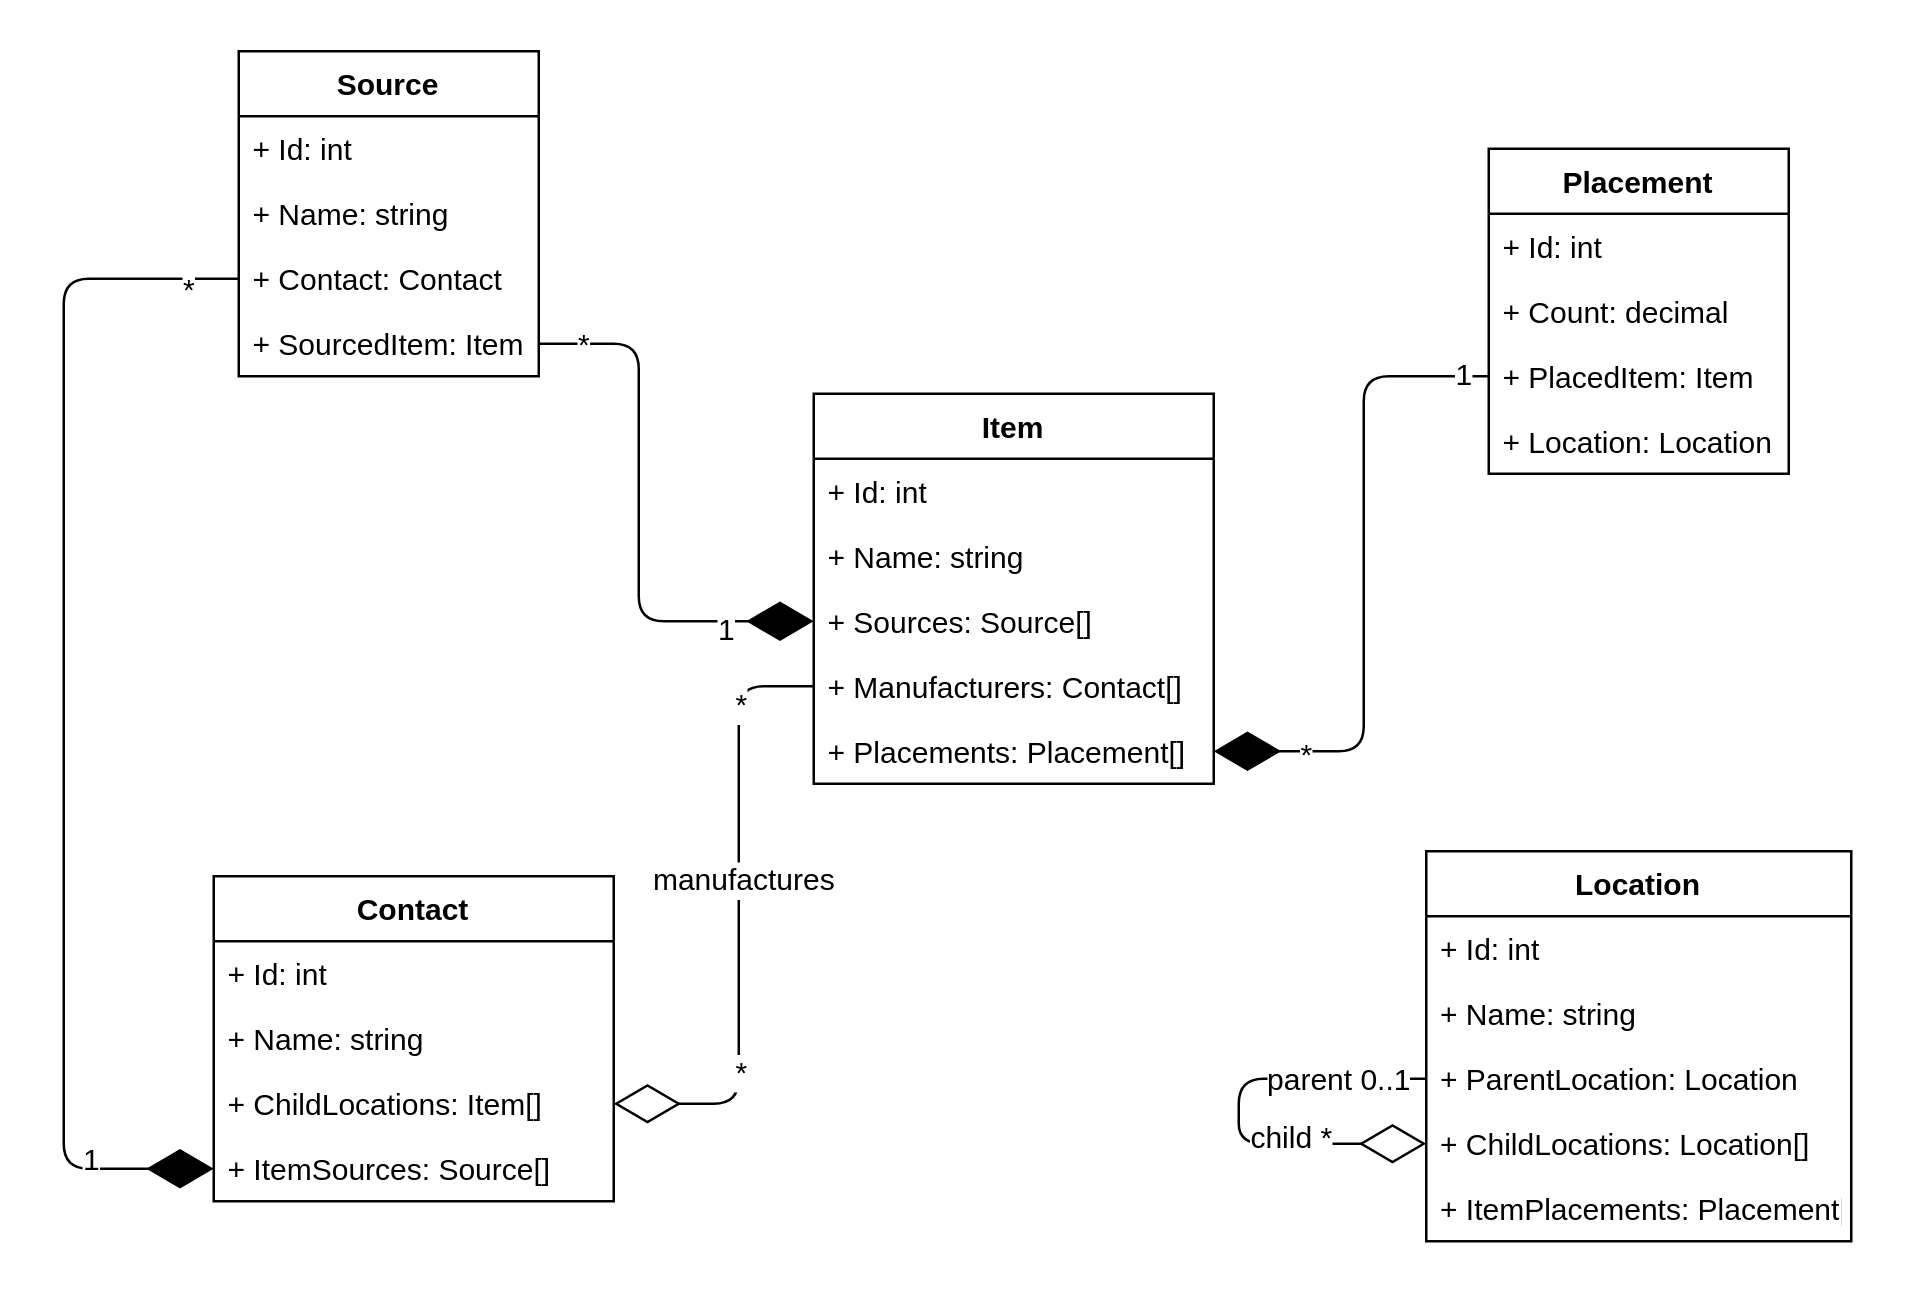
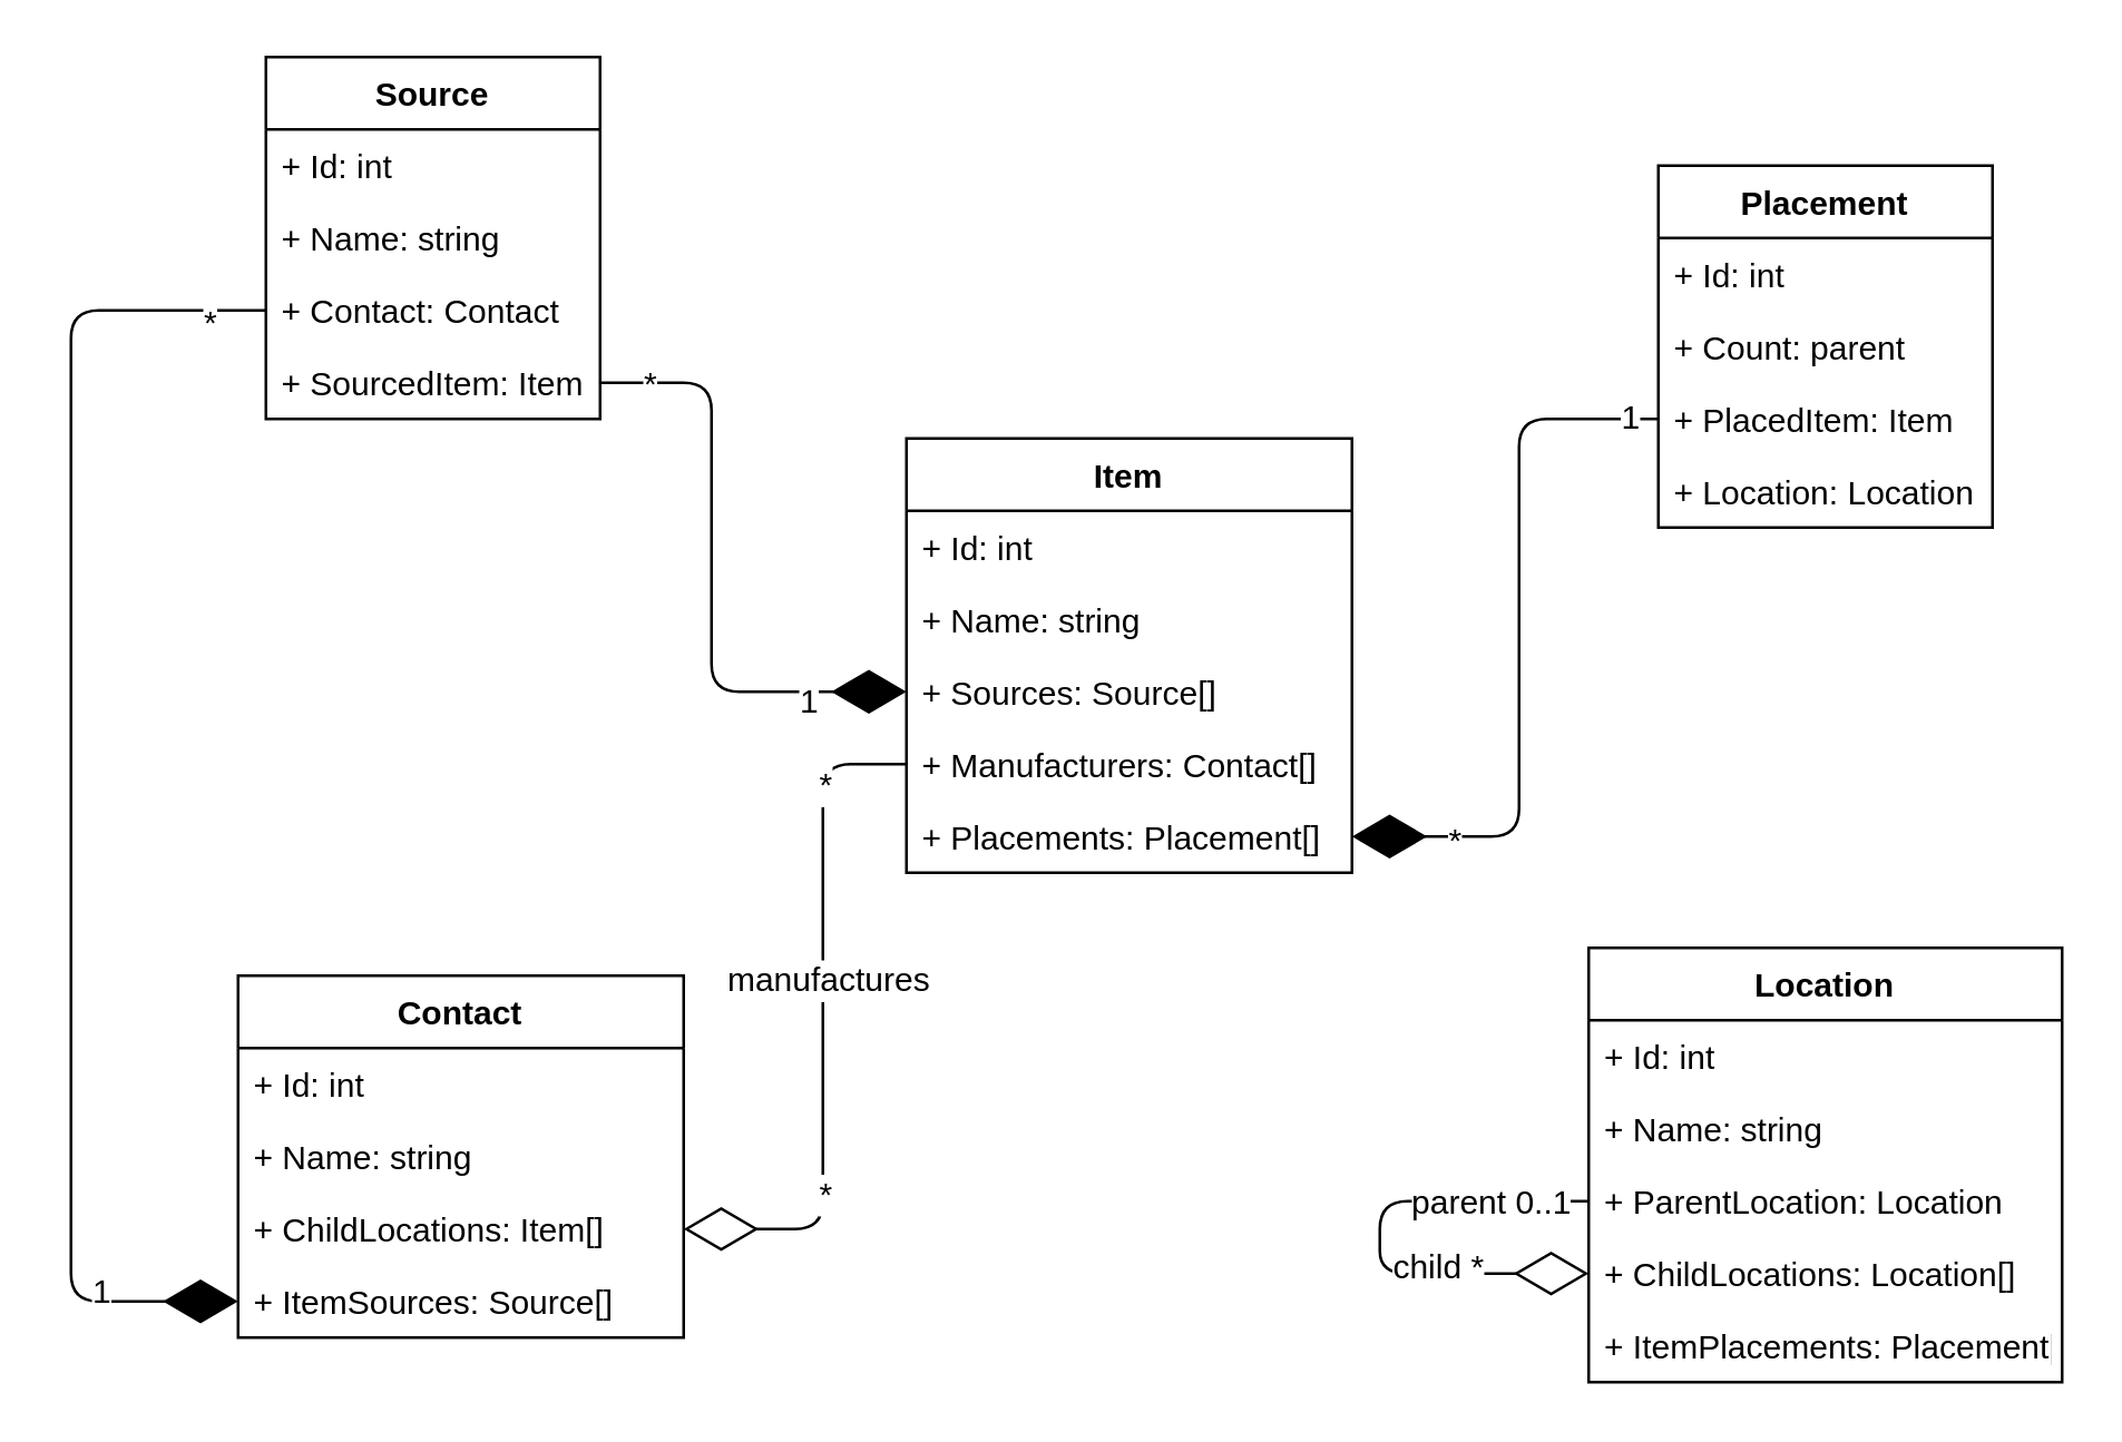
  <mxCell id="0" />
  <mxCell id="1" parent="0" />
  <mxCell id="2" value="Contact" style="swimlane;fontStyle=1;align=center;verticalAlign=top;childLayout=stackLayout;horizontal=1;startSize=26;horizontalStack=0;resizeParent=1;resizeParentMax=0;resizeLast=0;collapsible=1;marginBottom=0;" vertex="1" parent="1"><mxGeometry x="80" y="350" width="160" height="130" as="geometry" /></mxCell>
  <mxCell id="3" value="+ Id: int" style="text;strokeColor=none;fillColor=none;align=left;verticalAlign=top;spacingLeft=4;spacingRight=4;overflow=hidden;rotatable=0;points=[[0,0.5],[1,0.5]];portConstraint=eastwest;" vertex="1" parent="2"><mxGeometry y="26" width="160" height="26" as="geometry" /></mxCell>
  <mxCell id="4" value="+ Name: string" style="text;strokeColor=none;fillColor=none;align=left;verticalAlign=top;spacingLeft=4;spacingRight=4;overflow=hidden;rotatable=0;points=[[0,0.5],[1,0.5]];portConstraint=eastwest;" vertex="1" parent="2"><mxGeometry y="52" width="160" height="26" as="geometry" /></mxCell>
  <mxCell id="5" value="+ ChildLocations: Item[]" style="text;strokeColor=none;fillColor=none;align=left;verticalAlign=top;spacingLeft=4;spacingRight=4;overflow=hidden;rotatable=0;points=[[0,0.5],[1,0.5]];portConstraint=eastwest;" vertex="1" parent="2"><mxGeometry y="78" width="160" height="26" as="geometry" /></mxCell>
  <mxCell id="6" value="+ ItemSources: Source[]" style="text;strokeColor=none;fillColor=none;align=left;verticalAlign=top;spacingLeft=4;spacingRight=4;overflow=hidden;rotatable=0;points=[[0,0.5],[1,0.5]];portConstraint=eastwest;" vertex="1" parent="2"><mxGeometry y="104" width="160" height="26" as="geometry" /></mxCell>
  <mxCell id="7" value="Item" style="swimlane;fontStyle=1;align=center;verticalAlign=top;childLayout=stackLayout;horizontal=1;startSize=26;horizontalStack=0;resizeParent=1;resizeParentMax=0;resizeLast=0;collapsible=1;marginBottom=0;" vertex="1" parent="1"><mxGeometry x="320" y="157" width="160" height="156" as="geometry" /></mxCell>
  <mxCell id="8" value="+ Id: int" style="text;strokeColor=none;fillColor=none;align=left;verticalAlign=top;spacingLeft=4;spacingRight=4;overflow=hidden;rotatable=0;points=[[0,0.5],[1,0.5]];portConstraint=eastwest;" vertex="1" parent="7"><mxGeometry y="26" width="160" height="26" as="geometry" /></mxCell>
  <mxCell id="9" value="+ Name: string" style="text;strokeColor=none;fillColor=none;align=left;verticalAlign=top;spacingLeft=4;spacingRight=4;overflow=hidden;rotatable=0;points=[[0,0.5],[1,0.5]];portConstraint=eastwest;" vertex="1" parent="7"><mxGeometry y="52" width="160" height="26" as="geometry" /></mxCell>
  <mxCell id="10" value="+ Sources: Source[]" style="text;strokeColor=none;fillColor=none;align=left;verticalAlign=top;spacingLeft=4;spacingRight=4;overflow=hidden;rotatable=0;points=[[0,0.5],[1,0.5]];portConstraint=eastwest;" vertex="1" parent="7"><mxGeometry y="78" width="160" height="26" as="geometry" /></mxCell>
  <mxCell id="11" value="+ Manufacturers: Contact[]" style="text;strokeColor=none;fillColor=none;align=left;verticalAlign=top;spacingLeft=4;spacingRight=4;overflow=hidden;rotatable=0;points=[[0,0.5],[1,0.5]];portConstraint=eastwest;" vertex="1" parent="7"><mxGeometry y="104" width="160" height="26" as="geometry" /></mxCell>
  <mxCell id="12" value="+ Placements: Placement[]" style="text;strokeColor=none;fillColor=none;align=left;verticalAlign=top;spacingLeft=4;spacingRight=4;overflow=hidden;rotatable=0;points=[[0,0.5],[1,0.5]];portConstraint=eastwest;" vertex="1" parent="7"><mxGeometry y="130" width="160" height="26" as="geometry" /></mxCell>
  <mxCell id="13" value="Location" style="swimlane;fontStyle=1;align=center;verticalAlign=top;childLayout=stackLayout;horizontal=1;startSize=26;horizontalStack=0;resizeParent=1;resizeParentMax=0;resizeLast=0;collapsible=1;marginBottom=0;" vertex="1" parent="1"><mxGeometry x="565" y="340" width="170" height="156" as="geometry" /></mxCell>
  <mxCell id="14" value="+ Id: int" style="text;strokeColor=none;fillColor=none;align=left;verticalAlign=top;spacingLeft=4;spacingRight=4;overflow=hidden;rotatable=0;points=[[0,0.5],[1,0.5]];portConstraint=eastwest;" vertex="1" parent="13"><mxGeometry y="26" width="170" height="26" as="geometry" /></mxCell>
  <mxCell id="15" value="+ Name: string" style="text;strokeColor=none;fillColor=none;align=left;verticalAlign=top;spacingLeft=4;spacingRight=4;overflow=hidden;rotatable=0;points=[[0,0.5],[1,0.5]];portConstraint=eastwest;" vertex="1" parent="13"><mxGeometry y="52" width="170" height="26" as="geometry" /></mxCell>
  <mxCell id="16" value="+ ParentLocation: Location" style="text;strokeColor=none;fillColor=none;align=left;verticalAlign=top;spacingLeft=4;spacingRight=4;overflow=hidden;rotatable=0;points=[[0,0.5],[1,0.5]];portConstraint=eastwest;" vertex="1" parent="13"><mxGeometry y="78" width="170" height="26" as="geometry" /></mxCell>
  <mxCell id="17" value="+ ChildLocations: Location[]" style="text;strokeColor=none;fillColor=none;align=left;verticalAlign=top;spacingLeft=4;spacingRight=4;overflow=hidden;rotatable=0;points=[[0,0.5],[1,0.5]];portConstraint=eastwest;" vertex="1" parent="13"><mxGeometry y="104" width="170" height="26" as="geometry" /></mxCell>
  <mxCell id="18" value="+ ItemPlacements: Placement[]" style="text;strokeColor=none;fillColor=none;align=left;verticalAlign=top;spacingLeft=4;spacingRight=4;overflow=hidden;rotatable=0;points=[[0,0.5],[1,0.5]];portConstraint=eastwest;" vertex="1" parent="13"><mxGeometry y="130" width="170" height="26" as="geometry" /></mxCell>
  <mxCell id="19" value="" style="endArrow=diamondThin;endFill=0;endSize=24;html=1;entryX=0;entryY=0.5;entryDx=0;entryDy=0;exitX=0;exitY=0.5;exitDx=0;exitDy=0;" edge="1" parent="13" source="16" target="17"><mxGeometry width="160" relative="1" as="geometry"><mxPoint x="-255" y="50" as="sourcePoint" /><mxPoint x="15" y="-40" as="targetPoint" /><Array as="points"><mxPoint x="-75" y="91" /><mxPoint x="-75" y="117" /></Array></mxGeometry></mxCell>
  <mxCell id="20" value="parent 0..1" style="text;html=1;resizable=0;points=[];align=center;verticalAlign=middle;labelBackgroundColor=#ffffff;" vertex="1" connectable="0" parent="19"><mxGeometry x="-0.826" y="-1" relative="1" as="geometry"><mxPoint x="-20.5" y="1" as="offset" /></mxGeometry></mxCell>
  <mxCell id="21" value="child *" style="text;html=1;resizable=0;points=[];align=center;verticalAlign=middle;labelBackgroundColor=#ffffff;" vertex="1" connectable="0" parent="19"><mxGeometry x="0.307" y="1" relative="1" as="geometry"><mxPoint x="6" y="-2" as="offset" /></mxGeometry></mxCell>
  <mxCell id="22" value="Placement" style="swimlane;fontStyle=1;align=center;verticalAlign=top;childLayout=stackLayout;horizontal=1;startSize=26;horizontalStack=0;resizeParent=1;resizeParentMax=0;resizeLast=0;collapsible=1;marginBottom=0;" vertex="1" parent="1"><mxGeometry x="590" y="59" width="120" height="130" as="geometry" /></mxCell>
  <mxCell id="23" value="+ Id: int" style="text;strokeColor=none;fillColor=none;align=left;verticalAlign=top;spacingLeft=4;spacingRight=4;overflow=hidden;rotatable=0;points=[[0,0.5],[1,0.5]];portConstraint=eastwest;" vertex="1" parent="22"><mxGeometry y="26" width="120" height="26" as="geometry" /></mxCell>
- <mxCell id="24" value="+ Count: decimal" style="text;strokeColor=none;fillColor=none;align=left;verticalAlign=top;spacingLeft=4;spacingRight=4;overflow=hidden;rotatable=0;points=[[0,0.5],[1,0.5]];portConstraint=eastwest;" vertex="1" parent="22"><mxGeometry y="52" width="120" height="26" as="geometry" /></mxCell>
+ <mxCell id="24" value="+ Count: parent" style="text;strokeColor=none;fillColor=none;align=left;verticalAlign=top;spacingLeft=4;spacingRight=4;overflow=hidden;rotatable=0;points=[[0,0.5],[1,0.5]];portConstraint=eastwest;" vertex="1" parent="22"><mxGeometry y="52" width="120" height="26" as="geometry" /></mxCell>
  <mxCell id="25" value="+ PlacedItem: Item" style="text;strokeColor=none;fillColor=none;align=left;verticalAlign=top;spacingLeft=4;spacingRight=4;overflow=hidden;rotatable=0;points=[[0,0.5],[1,0.5]];portConstraint=eastwest;" vertex="1" parent="22"><mxGeometry y="78" width="120" height="26" as="geometry" /></mxCell>
  <mxCell id="26" value="+ Location: Location" style="text;strokeColor=none;fillColor=none;align=left;verticalAlign=top;spacingLeft=4;spacingRight=4;overflow=hidden;rotatable=0;points=[[0,0.5],[1,0.5]];portConstraint=eastwest;" vertex="1" parent="22"><mxGeometry y="104" width="120" height="26" as="geometry" /></mxCell>
  <mxCell id="27" value="Source" style="swimlane;fontStyle=1;align=center;verticalAlign=top;childLayout=stackLayout;horizontal=1;startSize=26;horizontalStack=0;resizeParent=1;resizeParentMax=0;resizeLast=0;collapsible=1;marginBottom=0;" vertex="1" parent="1"><mxGeometry x="90" y="20" width="120" height="130" as="geometry" /></mxCell>
  <mxCell id="28" value="+ Id: int" style="text;strokeColor=none;fillColor=none;align=left;verticalAlign=top;spacingLeft=4;spacingRight=4;overflow=hidden;rotatable=0;points=[[0,0.5],[1,0.5]];portConstraint=eastwest;" vertex="1" parent="27"><mxGeometry y="26" width="120" height="26" as="geometry" /></mxCell>
  <mxCell id="29" value="+ Name: string" style="text;strokeColor=none;fillColor=none;align=left;verticalAlign=top;spacingLeft=4;spacingRight=4;overflow=hidden;rotatable=0;points=[[0,0.5],[1,0.5]];portConstraint=eastwest;" vertex="1" parent="27"><mxGeometry y="52" width="120" height="26" as="geometry" /></mxCell>
  <mxCell id="30" value="+ Contact: Contact" style="text;strokeColor=none;fillColor=none;align=left;verticalAlign=top;spacingLeft=4;spacingRight=4;overflow=hidden;rotatable=0;points=[[0,0.5],[1,0.5]];portConstraint=eastwest;" vertex="1" parent="27"><mxGeometry y="78" width="120" height="26" as="geometry" /></mxCell>
  <mxCell id="31" value="+ SourcedItem: Item" style="text;strokeColor=none;fillColor=none;align=left;verticalAlign=top;spacingLeft=4;spacingRight=4;overflow=hidden;rotatable=0;points=[[0,0.5],[1,0.5]];portConstraint=eastwest;" vertex="1" parent="27"><mxGeometry y="104" width="120" height="26" as="geometry" /></mxCell>
  <mxCell id="32" value="" style="endArrow=diamondThin;endFill=1;endSize=24;html=1;entryX=1;entryY=0.5;entryDx=0;entryDy=0;exitX=0;exitY=0.5;exitDx=0;exitDy=0;" edge="1" parent="1" source="25" target="12"><mxGeometry width="160" relative="1" as="geometry"><mxPoint x="591" y="74" as="sourcePoint" /><mxPoint x="460" y="0" as="targetPoint" /><Array as="points"><mxPoint x="540" y="150" /><mxPoint x="540" y="300" /></Array></mxGeometry></mxCell>
  <mxCell id="33" value="1" style="text;html=1;resizable=0;points=[];align=center;verticalAlign=middle;labelBackgroundColor=#ffffff;" vertex="1" connectable="0" parent="32"><mxGeometry x="-0.913" y="-1" relative="1" as="geometry"><mxPoint as="offset" /></mxGeometry></mxCell>
  <mxCell id="34" value="*" style="text;html=1;resizable=0;points=[];align=center;verticalAlign=middle;labelBackgroundColor=#ffffff;" vertex="1" connectable="0" parent="32"><mxGeometry x="0.722" y="1" relative="1" as="geometry"><mxPoint as="offset" /></mxGeometry></mxCell>
  <mxCell id="35" value="" style="endArrow=none;endFill=0;endSize=24;html=1;exitX=1;exitY=0.5;exitDx=0;exitDy=0;entryX=0;entryY=0.5;entryDx=0;entryDy=0;startArrow=diamondThin;startFill=0;startSize=24;" edge="1" parent="1" source="5" target="11"><mxGeometry width="160" relative="1" as="geometry"><mxPoint x="290" y="388.5" as="sourcePoint" /><mxPoint x="450" y="388.5" as="targetPoint" /><Array as="points"><mxPoint x="290" y="441" /><mxPoint x="290" y="274" /></Array></mxGeometry></mxCell>
  <mxCell id="36" value="*" style="text;html=1;resizable=0;points=[];align=center;verticalAlign=middle;labelBackgroundColor=#ffffff;" vertex="1" connectable="0" parent="35"><mxGeometry x="-0.783" y="-1" relative="1" as="geometry"><mxPoint x="23" y="-14" as="offset" /></mxGeometry></mxCell>
  <mxCell id="37" value="*" style="text;html=1;resizable=0;points=[];align=center;verticalAlign=middle;labelBackgroundColor=#ffffff;" vertex="1" connectable="0" parent="35"><mxGeometry x="0.677" y="1" relative="1" as="geometry"><mxPoint x="1" y="-3" as="offset" /></mxGeometry></mxCell>
  <mxCell id="38" value="manufactures" style="text;html=1;resizable=0;points=[];align=center;verticalAlign=middle;labelBackgroundColor=#ffffff;" vertex="1" connectable="0" parent="35"><mxGeometry x="0.13" y="-1" relative="1" as="geometry"><mxPoint as="offset" /></mxGeometry></mxCell>
  <mxCell id="39" value="" style="endArrow=diamondThin;endFill=1;endSize=24;html=1;entryX=0;entryY=0.5;entryDx=0;entryDy=0;exitX=0;exitY=0.5;exitDx=0;exitDy=0;" edge="1" parent="1" source="30" target="6"><mxGeometry width="160" relative="1" as="geometry"><mxPoint x="100" y="230" as="sourcePoint" /><mxPoint x="190" y="220" as="targetPoint" /><Array as="points"><mxPoint x="20" y="111" /><mxPoint x="20" y="250" /><mxPoint x="20" y="467" /></Array></mxGeometry></mxCell>
  <mxCell id="40" value="*" style="text;html=1;resizable=0;points=[];align=center;verticalAlign=middle;labelBackgroundColor=#ffffff;" vertex="1" connectable="0" parent="39"><mxGeometry x="-0.913" y="4" relative="1" as="geometry"><mxPoint as="offset" /></mxGeometry></mxCell>
  <mxCell id="41" value="1" style="text;html=1;resizable=0;points=[];align=center;verticalAlign=middle;labelBackgroundColor=#ffffff;" vertex="1" connectable="0" parent="39"><mxGeometry x="0.793" y="4" relative="1" as="geometry"><mxPoint as="offset" /></mxGeometry></mxCell>
  <mxCell id="42" value="" style="endArrow=diamondThin;endFill=1;endSize=24;html=1;entryX=0;entryY=0.5;entryDx=0;entryDy=0;exitX=1;exitY=0.5;exitDx=0;exitDy=0;" edge="1" parent="1" source="31" target="10"><mxGeometry width="160" relative="1" as="geometry"><mxPoint x="240" y="50" as="sourcePoint" /><mxPoint x="400" y="50" as="targetPoint" /><Array as="points"><mxPoint x="250" y="137" /><mxPoint x="250" y="248" /></Array></mxGeometry></mxCell>
  <mxCell id="43" value="*" style="text;html=1;resizable=0;points=[];align=center;verticalAlign=middle;labelBackgroundColor=#ffffff;" vertex="1" connectable="0" parent="42"><mxGeometry x="-0.842" relative="1" as="geometry"><mxPoint as="offset" /></mxGeometry></mxCell>
  <mxCell id="44" value="1" style="text;html=1;resizable=0;points=[];align=center;verticalAlign=middle;labelBackgroundColor=#ffffff;" vertex="1" connectable="0" parent="42"><mxGeometry x="0.676" y="-3" relative="1" as="geometry"><mxPoint as="offset" /></mxGeometry></mxCell>
